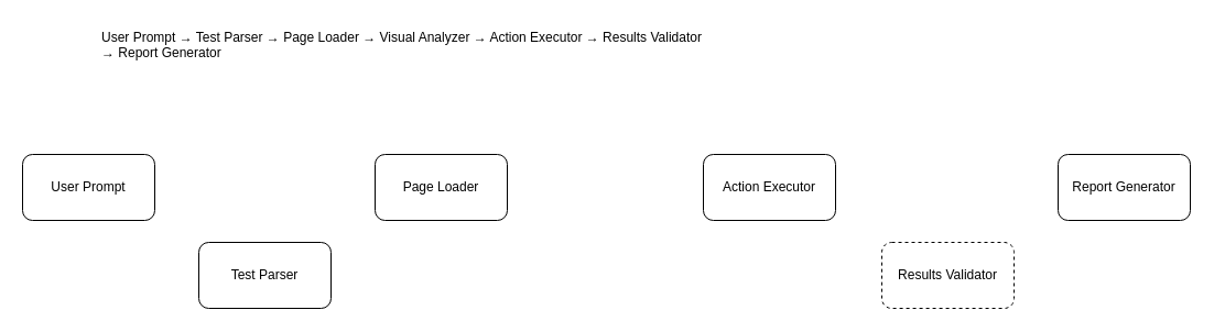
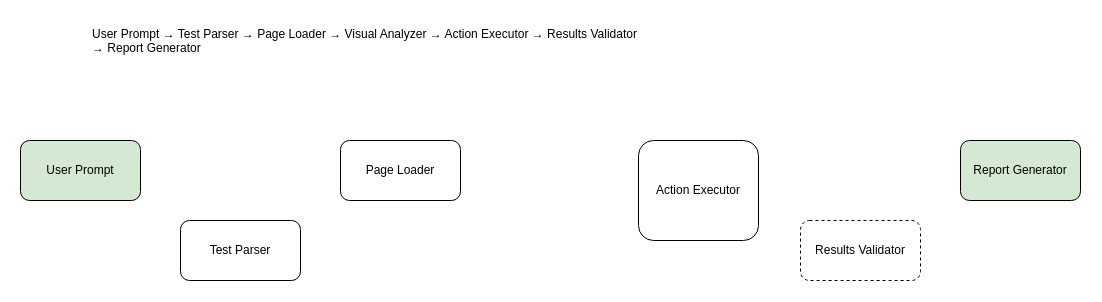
  <mxCell id="0" />
  <mxCell id="1" parent="0" />
  <mxCell id="2" value="User Prompt → Test Parser → Page Loader → Visual Analyzer → Action Executor → Results Validator → Report Generator" style="text;whiteSpace=wrap;" vertex="1" parent="1"><mxGeometry x="90" y="20" width="560" height="50" as="geometry" /></mxCell>
- <mxCell id="3" value="&lt;span style=&quot;text-align: left;&quot;&gt;User Prompt&lt;/span&gt;" style="rounded=1;whiteSpace=wrap;html=1;" vertex="1" parent="1"><mxGeometry x="20" y="140" width="120" height="60" as="geometry" /></mxCell>
+ <mxCell id="3" value="&lt;span style=&quot;text-align: left;&quot;&gt;User Prompt&lt;/span&gt;" style="rounded=1;whiteSpace=wrap;html=1;fillColor=#d5e8d4;" vertex="1" parent="1"><mxGeometry x="20" y="140" width="120" height="60" as="geometry" /></mxCell>
  <mxCell id="4" value="Test Parser" style="rounded=1;whiteSpace=wrap;html=1;" vertex="1" parent="1"><mxGeometry x="180" y="220" width="120" height="60" as="geometry" /></mxCell>
  <mxCell id="5" value="Page Loader" style="rounded=1;whiteSpace=wrap;html=1;" vertex="1" parent="1"><mxGeometry x="340" y="140" width="120" height="60" as="geometry" /></mxCell>
- <mxCell id="6" value="Action Executor" style="rounded=1;whiteSpace=wrap;html=1;" vertex="1" parent="1"><mxGeometry x="638" y="140" width="120" height="60" as="geometry" /></mxCell>
+ <mxCell id="6" value="Action Executor" style="rounded=1;whiteSpace=wrap;html=1;" vertex="1" parent="1"><mxGeometry x="638" y="140" width="120" height="100" as="geometry" /></mxCell>
  <mxCell id="7" value="Results Validator" style="rounded=1;whiteSpace=wrap;html=1;dashed=1;" vertex="1" parent="1"><mxGeometry x="800" y="220" width="120" height="60" as="geometry" /></mxCell>
- <mxCell id="8" value="Report Generator" style="rounded=1;whiteSpace=wrap;html=1;" vertex="1" parent="1"><mxGeometry x="960" y="140" width="120" height="60" as="geometry" /></mxCell>
+ <mxCell id="8" value="Report Generator" style="rounded=1;whiteSpace=wrap;html=1;fillColor=#d5e8d4;" vertex="1" parent="1"><mxGeometry x="960" y="140" width="120" height="60" as="geometry" /></mxCell>
